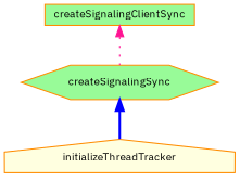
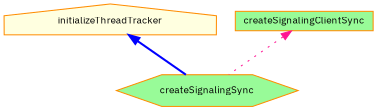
  digraph {
    fontname="IBM Plex Sans"
    rankdir=TB
    node [color=darkorange fillcolor=palegreen fontname="IBM Plex Sans" fontsize=10 style=filled]
    edge [dir=back fontname="IBM Plex Sans" fontsize=10 labelfontname=Helvetica labelfontsize=10]
    n1 [fillcolor=lightyellow fontcolor=black height=0.2 label=initializeThreadTracker shape=house width=0.4]
    n2 [height=0.2 label=createSignalingSync shape=hexagon width=0.4]
    n3 [height=0.2 label=createSignalingClientSync shape=box width=0.4]
-   n2 -> n1 [color=blue style=bold]
+   n1 -> n2 [color=blue style=bold]
    n3 -> n2 [color=deeppink style=dotted]
  }
